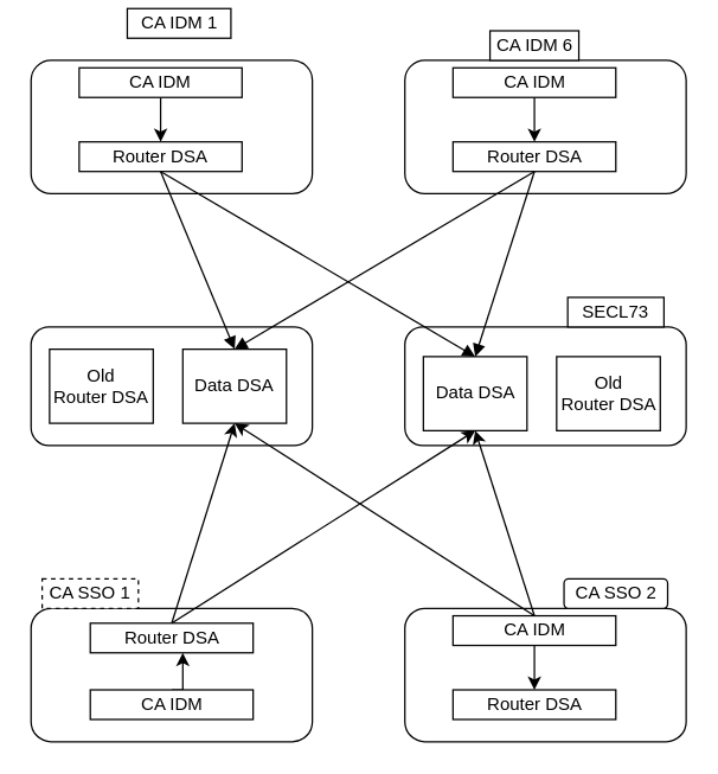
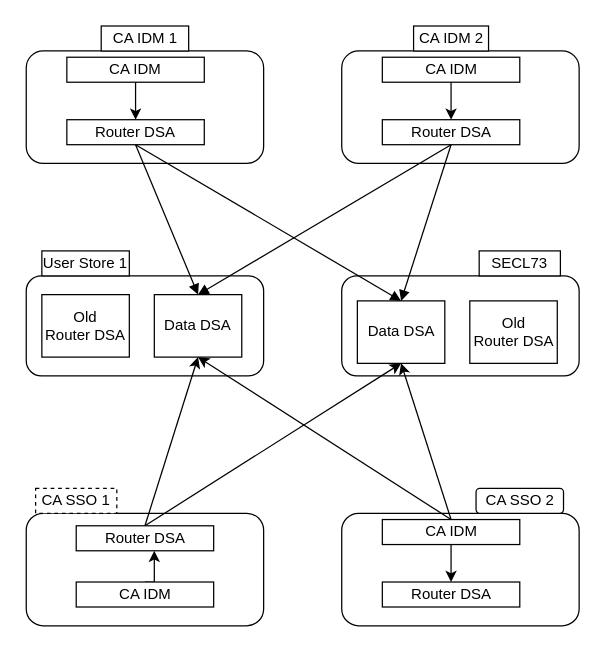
  <mxCell id="0" />
  <mxCell id="1" parent="0" />
  <mxCell id="2" value="" style="rounded=1;whiteSpace=wrap;html=1;" parent="1" vertex="1"><mxGeometry x="20.5" y="40" width="190" height="90" as="geometry" /></mxCell>
- <mxCell id="3" value="CA IDM 1" style="rounded=0;whiteSpace=wrap;html=1;" parent="1" vertex="1"><mxGeometry x="85.5" y="5" width="70" height="20" as="geometry" /></mxCell>
+ <mxCell id="3" value="CA IDM 1" style="rounded=0;whiteSpace=wrap;html=1;" parent="1" vertex="1"><mxGeometry x="80.5" y="20" width="70" height="20" as="geometry" /></mxCell>
  <mxCell id="4" style="edgeStyle=orthogonalEdgeStyle;rounded=0;orthogonalLoop=1;jettySize=auto;html=1;exitX=0.5;exitY=1;exitDx=0;exitDy=0;entryX=0.5;entryY=0;entryDx=0;entryDy=0;" parent="1" source="5" target="6" edge="1"><mxGeometry relative="1" as="geometry" /></mxCell>
  <mxCell id="5" value="CA IDM" style="rounded=0;whiteSpace=wrap;html=1;" parent="1" vertex="1"><mxGeometry x="53" y="45" width="110" height="20" as="geometry" /></mxCell>
  <mxCell id="6" value="Router DSA" style="rounded=0;whiteSpace=wrap;html=1;" parent="1" vertex="1"><mxGeometry x="53" y="95" width="110" height="20" as="geometry" /></mxCell>
  <mxCell id="7" value="" style="rounded=1;whiteSpace=wrap;html=1;" parent="1" vertex="1"><mxGeometry x="273" y="40" width="190" height="90" as="geometry" /></mxCell>
  <mxCell id="8" style="edgeStyle=orthogonalEdgeStyle;rounded=0;orthogonalLoop=1;jettySize=auto;html=1;exitX=0.5;exitY=1;exitDx=0;exitDy=0;entryX=0.5;entryY=0;entryDx=0;entryDy=0;" parent="1" source="9" target="10" edge="1"><mxGeometry relative="1" as="geometry" /></mxCell>
  <mxCell id="9" value="CA IDM" style="rounded=0;whiteSpace=wrap;html=1;" parent="1" vertex="1"><mxGeometry x="305.5" y="45" width="110" height="20" as="geometry" /></mxCell>
  <mxCell id="10" value="Router DSA" style="rounded=0;whiteSpace=wrap;html=1;" parent="1" vertex="1"><mxGeometry x="305.5" y="95" width="110" height="20" as="geometry" /></mxCell>
  <mxCell id="11" value="" style="rounded=1;whiteSpace=wrap;html=1;" parent="1" vertex="1"><mxGeometry x="20.5" y="220" width="190" height="80" as="geometry" /></mxCell>
+ <mxCell id="12" value="User Store 1" style="rounded=0;whiteSpace=wrap;html=1;" parent="1" vertex="1"><mxGeometry x="33" y="200" width="70" height="20" as="geometry" /></mxCell>
  <mxCell id="13" value="Data DSA" style="rounded=0;whiteSpace=wrap;html=1;" parent="1" vertex="1"><mxGeometry x="123" y="235" width="70" height="50" as="geometry" /></mxCell>
  <mxCell id="14" value="" style="rounded=1;whiteSpace=wrap;html=1;" parent="1" vertex="1"><mxGeometry x="273" y="220" width="190" height="80" as="geometry" /></mxCell>
  <mxCell id="15" value="SECL73" style="rounded=0;whiteSpace=wrap;html=1;" parent="1" vertex="1"><mxGeometry x="383" y="200" width="65" height="20" as="geometry" /></mxCell>
  <mxCell id="16" value="Data DSA" style="rounded=0;whiteSpace=wrap;html=1;" parent="1" vertex="1"><mxGeometry x="285.5" y="240" width="70" height="50" as="geometry" /></mxCell>
  <mxCell id="17" value="Old&lt;br&gt;Router DSA" style="rounded=0;whiteSpace=wrap;html=1;" parent="1" vertex="1"><mxGeometry x="375.5" y="240" width="70" height="50" as="geometry" /></mxCell>
  <mxCell id="18" value="Old&lt;br&gt;Router DSA" style="rounded=0;whiteSpace=wrap;html=1;" parent="1" vertex="1"><mxGeometry x="33" y="235" width="70" height="50" as="geometry" /></mxCell>
  <mxCell id="19" style="rounded=0;orthogonalLoop=1;jettySize=auto;html=1;exitX=0.5;exitY=1;exitDx=0;exitDy=0;entryX=0.5;entryY=0;entryDx=0;entryDy=0;endArrow=block;endFill=1;" parent="1" source="6" target="13" edge="1"><mxGeometry relative="1" as="geometry" /></mxCell>
  <mxCell id="20" style="edgeStyle=none;rounded=0;orthogonalLoop=1;jettySize=auto;html=1;exitX=0.5;exitY=1;exitDx=0;exitDy=0;entryX=0.5;entryY=0;entryDx=0;entryDy=0;endArrow=block;endFill=1;" parent="1" source="6" target="16" edge="1"><mxGeometry relative="1" as="geometry" /></mxCell>
  <mxCell id="21" style="edgeStyle=none;rounded=0;orthogonalLoop=1;jettySize=auto;html=1;exitX=0.5;exitY=1;exitDx=0;exitDy=0;entryX=0.5;entryY=0;entryDx=0;entryDy=0;endArrow=block;endFill=1;" parent="1" source="10" target="13" edge="1"><mxGeometry relative="1" as="geometry" /></mxCell>
  <mxCell id="22" style="edgeStyle=none;rounded=0;orthogonalLoop=1;jettySize=auto;html=1;exitX=0.5;exitY=1;exitDx=0;exitDy=0;entryX=0.5;entryY=0;entryDx=0;entryDy=0;endArrow=block;endFill=1;" parent="1" source="10" target="16" edge="1"><mxGeometry relative="1" as="geometry" /></mxCell>
  <mxCell id="23" value="" style="rounded=1;whiteSpace=wrap;html=1;" vertex="1" parent="1"><mxGeometry x="20.5" y="410" width="190" height="90" as="geometry" /></mxCell>
  <mxCell id="24" value="CA SSO 1" style="rounded=0;whiteSpace=wrap;html=1;dashed=1;" vertex="1" parent="1"><mxGeometry x="28" y="390" width="65" height="20" as="geometry" /></mxCell>
  <mxCell id="25" style="edgeStyle=orthogonalEdgeStyle;rounded=0;orthogonalLoop=1;jettySize=auto;html=1;exitX=0.5;exitY=0;exitDx=0;exitDy=0;entryX=0;entryY=0;entryDx=0;entryDy=0;" edge="1" parent="1" source="26"><mxGeometry relative="1" as="geometry"><mxPoint x="123" y="440" as="targetPoint" /></mxGeometry></mxCell>
  <mxCell id="26" value="CA IDM" style="rounded=0;whiteSpace=wrap;html=1;" vertex="1" parent="1"><mxGeometry x="60.5" y="465" width="110" height="20" as="geometry" /></mxCell>
  <mxCell id="27" style="rounded=0;orthogonalLoop=1;jettySize=auto;html=1;exitX=0.5;exitY=0;exitDx=0;exitDy=0;entryX=0.5;entryY=1;entryDx=0;entryDy=0;" edge="1" parent="1" source="29" target="13"><mxGeometry relative="1" as="geometry" /></mxCell>
  <mxCell id="28" style="edgeStyle=none;rounded=0;orthogonalLoop=1;jettySize=auto;html=1;exitX=0.5;exitY=0;exitDx=0;exitDy=0;entryX=0.5;entryY=1;entryDx=0;entryDy=0;" edge="1" parent="1" source="29" target="16"><mxGeometry relative="1" as="geometry" /></mxCell>
  <mxCell id="29" value="Router DSA" style="rounded=0;whiteSpace=wrap;html=1;" vertex="1" parent="1"><mxGeometry x="60.5" y="420" width="110" height="20" as="geometry" /></mxCell>
  <mxCell id="30" value="" style="rounded=1;whiteSpace=wrap;html=1;" vertex="1" parent="1"><mxGeometry x="273" y="410" width="190" height="90" as="geometry" /></mxCell>
  <mxCell id="31" value="CA SSO 2" style="whiteSpace=wrap;html=1;rounded=1;" vertex="1" parent="1"><mxGeometry x="380.5" y="390" width="70" height="20" as="geometry" /></mxCell>
  <mxCell id="32" style="edgeStyle=orthogonalEdgeStyle;rounded=0;orthogonalLoop=1;jettySize=auto;html=1;exitX=0.5;exitY=1;exitDx=0;exitDy=0;entryX=0.5;entryY=0;entryDx=0;entryDy=0;" edge="1" parent="1" source="35" target="36"><mxGeometry relative="1" as="geometry" /></mxCell>
  <mxCell id="33" style="edgeStyle=none;rounded=0;orthogonalLoop=1;jettySize=auto;html=1;exitX=0.5;exitY=0;exitDx=0;exitDy=0;entryX=0.5;entryY=1;entryDx=0;entryDy=0;" edge="1" parent="1" source="35" target="13"><mxGeometry relative="1" as="geometry" /></mxCell>
  <mxCell id="34" style="edgeStyle=none;rounded=0;orthogonalLoop=1;jettySize=auto;html=1;exitX=0.5;exitY=0;exitDx=0;exitDy=0;entryX=0.5;entryY=1;entryDx=0;entryDy=0;" edge="1" parent="1" source="35" target="16"><mxGeometry relative="1" as="geometry" /></mxCell>
  <mxCell id="35" value="CA IDM" style="rounded=0;whiteSpace=wrap;html=1;" vertex="1" parent="1"><mxGeometry x="305.5" y="415" width="110" height="20" as="geometry" /></mxCell>
  <mxCell id="36" value="Router DSA" style="rounded=0;whiteSpace=wrap;html=1;" vertex="1" parent="1"><mxGeometry x="305.5" y="465" width="110" height="20" as="geometry" /></mxCell>
- <mxCell id="37" value="CA IDM 6" style="rounded=0;whiteSpace=wrap;html=1;" vertex="1" parent="1"><mxGeometry x="330.5" y="20" width="60" height="20" as="geometry" /></mxCell>
+ <mxCell id="37" value="CA IDM 2" style="rounded=0;whiteSpace=wrap;html=1;" vertex="1" parent="1"><mxGeometry x="330.5" y="20" width="60" height="20" as="geometry" /></mxCell>
